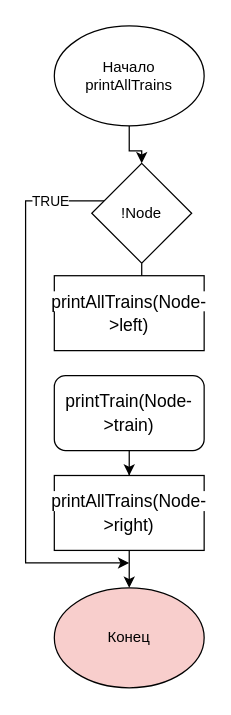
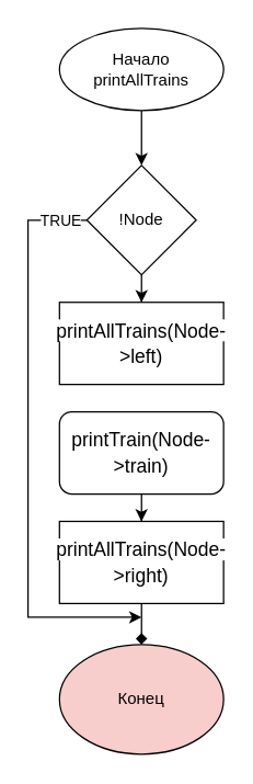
  <mxCell id="0" />
  <mxCell id="1" parent="0" />
  <mxCell id="2" style="edgeStyle=orthogonalEdgeStyle;rounded=0;orthogonalLoop=1;jettySize=auto;html=1;" edge="1" parent="1" source="3" target="7"><mxGeometry relative="1" as="geometry" /></mxCell>
- <mxCell id="3" value="Начало&lt;br&gt;printAllTrains" style="ellipse;whiteSpace=wrap;html=1;" vertex="1" parent="1"><mxGeometry x="43" y="20" width="120" height="80" as="geometry" /></mxCell>
+ <mxCell id="3" value="Начало&lt;br&gt;printAllTrains" style="ellipse;whiteSpace=wrap;html=1;" vertex="1" parent="1"><mxGeometry x="43" y="20" width="120" height="60" as="geometry" /></mxCell>
  <mxCell id="4" style="edgeStyle=orthogonalEdgeStyle;rounded=0;orthogonalLoop=1;jettySize=auto;html=1;entryX=0.5;entryY=0;entryDx=0;entryDy=0;" edge="1" parent="1" source="7" target="8"><mxGeometry relative="1" as="geometry" /></mxCell>
  <mxCell id="5" style="edgeStyle=orthogonalEdgeStyle;rounded=0;orthogonalLoop=1;jettySize=auto;html=1;" edge="1" parent="1" source="7"><mxGeometry relative="1" as="geometry"><mxPoint x="103" y="450" as="targetPoint" /><Array as="points"><mxPoint x="20" y="160" /></Array></mxGeometry></mxCell>
  <mxCell id="6" value="TRUE" style="edgeLabel;html=1;align=center;verticalAlign=middle;resizable=0;points=[];" vertex="1" connectable="0" parent="5"><mxGeometry x="0.623" y="2" relative="1" as="geometry"><mxPoint x="18" y="-288" as="offset" /></mxGeometry></mxCell>
- <mxCell id="7" value="!Node" style="rhombus;whiteSpace=wrap;html=1;" vertex="1" parent="1"><mxGeometry x="73" y="130" width="80" height="80" as="geometry" /></mxCell>
+ <mxCell id="7" value="!Node" style="rhombus;whiteSpace=wrap;html=1;" vertex="1" parent="1"><mxGeometry x="63" y="120" width="80" height="80" as="geometry" /></mxCell>
  <mxCell id="8" value="&lt;div style=&quot;font-size: 14px; line-height: 19px;&quot;&gt;&lt;span style=&quot;background-color: rgb(255, 255, 255);&quot;&gt;printAllTrains(Node-&amp;gt;left)&lt;/span&gt;&lt;/div&gt;" style="rounded=0;whiteSpace=wrap;html=1;" vertex="1" parent="1"><mxGeometry x="43" y="220" width="120" height="60" as="geometry" /></mxCell>
  <mxCell id="9" style="edgeStyle=orthogonalEdgeStyle;rounded=0;orthogonalLoop=1;jettySize=auto;html=1;" edge="1" parent="1" source="10" target="12"><mxGeometry relative="1" as="geometry" /></mxCell>
  <mxCell id="10" value="&lt;div style=&quot;font-size: 14px; line-height: 19px;&quot;&gt;&lt;span style=&quot;background-color: rgb(255, 255, 255);&quot;&gt;printTrain(Node-&amp;gt;train)&lt;/span&gt;&lt;/div&gt;" style="whiteSpace=wrap;html=1;rounded=1;" vertex="1" parent="1"><mxGeometry x="43" y="300" width="120" height="60" as="geometry" /></mxCell>
- <mxCell id="11" style="edgeStyle=orthogonalEdgeStyle;rounded=0;orthogonalLoop=1;jettySize=auto;html=1;entryX=0.5;entryY=0;entryDx=0;entryDy=0;" edge="1" parent="1" source="12" target="13"><mxGeometry relative="1" as="geometry" /></mxCell>
+ <mxCell id="11" style="edgeStyle=orthogonalEdgeStyle;rounded=0;orthogonalLoop=1;jettySize=auto;html=1;entryX=0.5;entryY=0;entryDx=0;entryDy=0;endArrow=diamond;" edge="1" parent="1" source="12" target="13"><mxGeometry relative="1" as="geometry" /></mxCell>
  <mxCell id="12" value="&lt;div style=&quot;font-size: 14px; line-height: 19px;&quot;&gt;&lt;span style=&quot;background-color: rgb(255, 255, 255);&quot;&gt;printAllTrains(Node-&amp;gt;right)&lt;/span&gt;&lt;/div&gt;" style="rounded=0;whiteSpace=wrap;html=1;" vertex="1" parent="1"><mxGeometry x="43" y="380" width="120" height="60" as="geometry" /></mxCell>
  <mxCell id="13" value="Конец" style="ellipse;whiteSpace=wrap;html=1;fillColor=#f8cecc;" vertex="1" parent="1"><mxGeometry x="43" y="470" width="120" height="80" as="geometry" /></mxCell>
